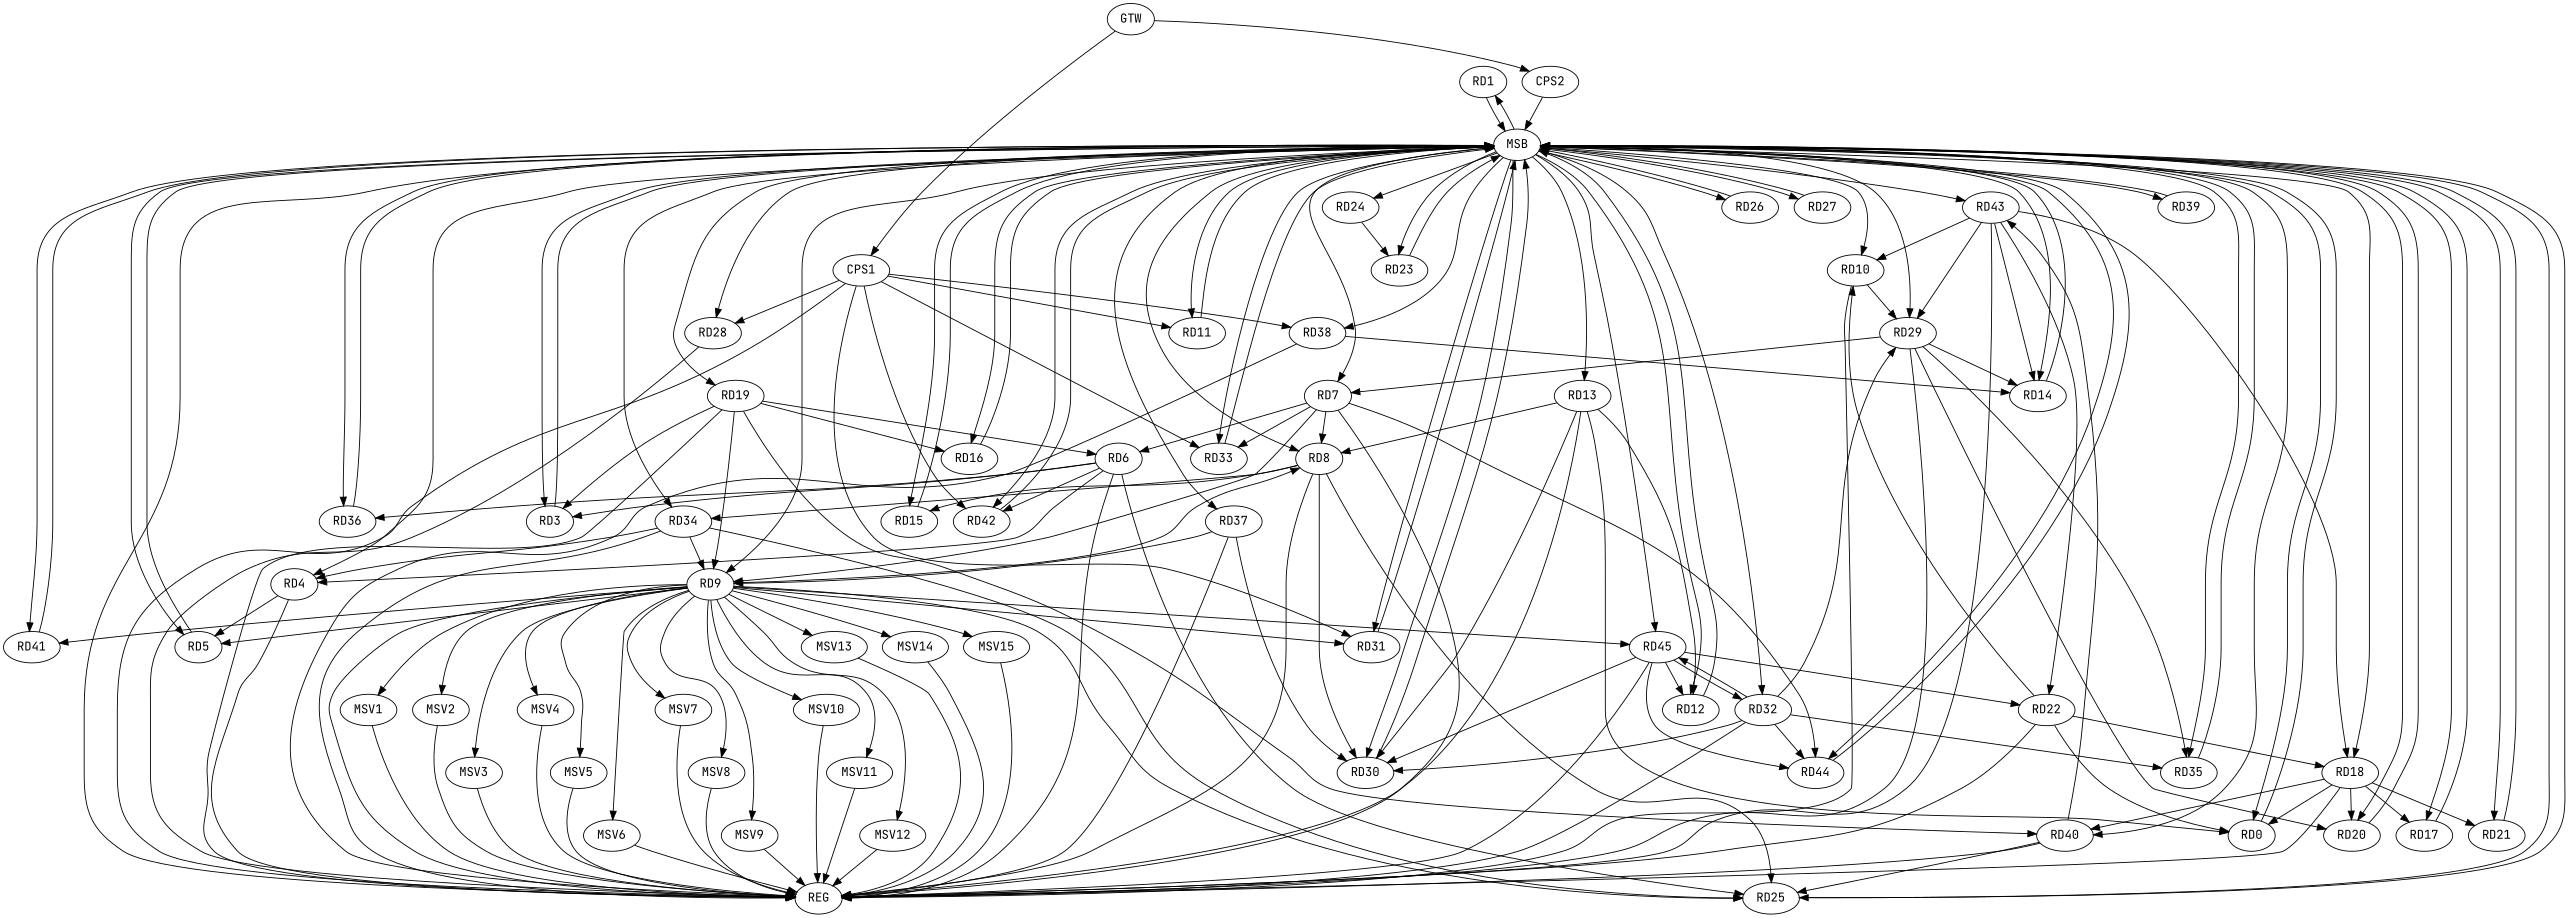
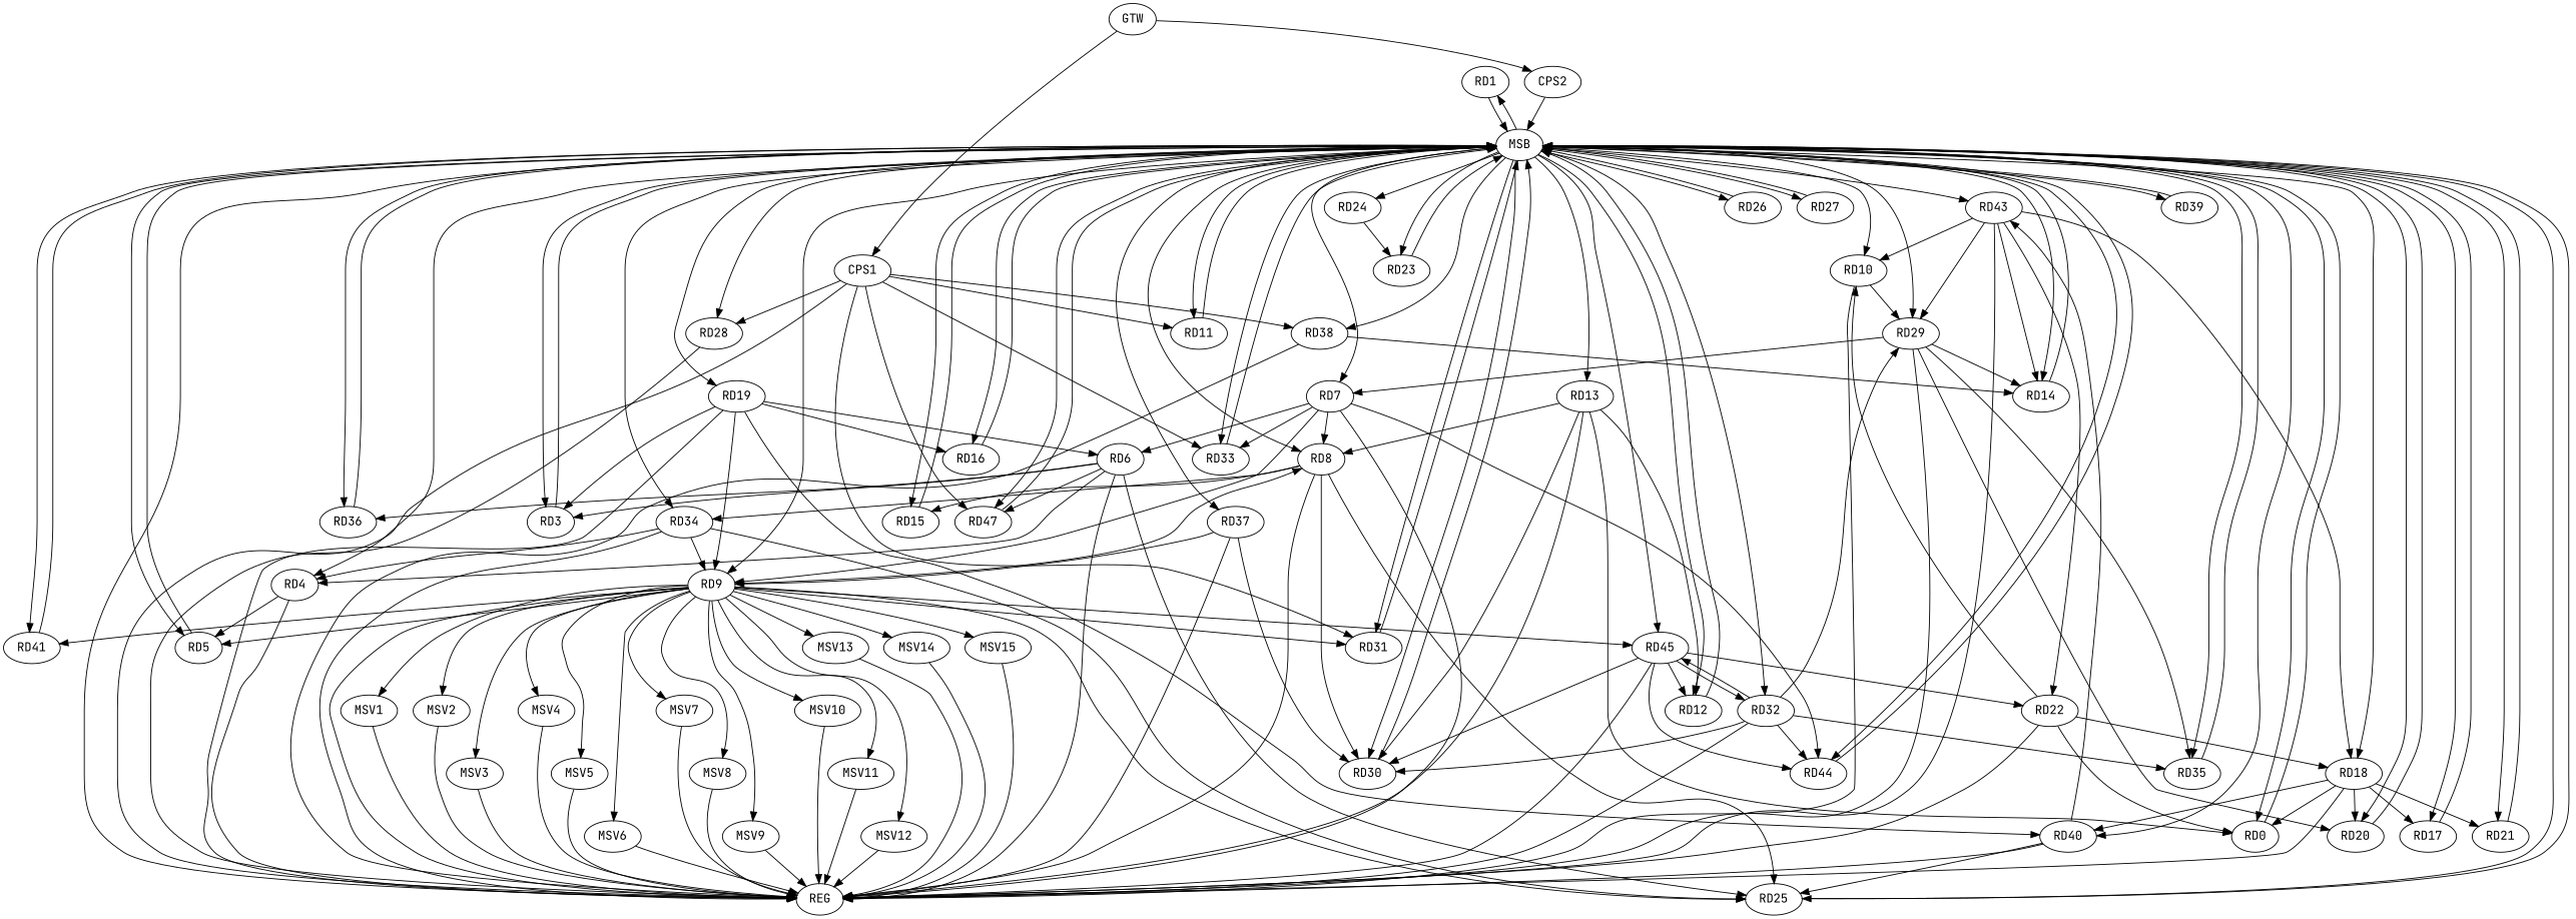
  strict digraph {
    fontname="JetBrains Mono"
    node [fontname="JetBrains Mono"]
    edge [fontname="JetBrains Mono"]
    n1 [label=RD1]
    n2 [label=MSB]
    n3 [label=RD0]
    n4 [label=RD3]
    n5 [label=RD4]
    n6 [label=RD5]
    n7 [label=REG]
    n8 [label=RD25]
    n9 [label=RD36]
-   n10 [label=RD42]
+   n10 [label=RD47]
    n11 [label=RD7]
    n12 [label=RD8]
    n13 [label=RD9]
    n14 [label=RD33]
    n15 [label=RD44]
    n16 [label=RD15]
    n17 [label=RD30]
    n18 [label=RD34]
    n19 [label=RD31]
    n20 [label=RD41]
    n21 [label=RD45]
    n22 [label=RD10]
    n23 [label=RD29]
    n24 [label=RD11]
    n25 [label=RD12]
    n26 [label=RD13]
    n27 [label=RD14]
    n28 [label=RD16]
    n29 [label=RD17]
    n30 [label=RD18]
    n31 [label=RD20]
    n32 [label=RD21]
    n33 [label=RD40]
    n34 [label=RD19]
    n35 [label=RD23]
    n36 [label=RD24]
    n37 [label=RD26]
    n38 [label=RD27]
    n39 [label=RD28]
    n40 [label=RD35]
    n41 [label=RD32]
    n42 [label=RD37]
    n43 [label=RD38]
    n44 [label=RD39]
    n45 [label=RD43]
    n46 [label=RD6]
    n47 [label=MSV1]
    n48 [label=MSV2]
    n49 [label=MSV3]
    n50 [label=MSV4]
    n51 [label=MSV5]
    n52 [label=MSV6]
    n53 [label=MSV7]
    n54 [label=MSV8]
    n55 [label=MSV9]
    n56 [label=MSV10]
    n57 [label=MSV11]
    n58 [label=MSV12]
    n59 [label=MSV13]
    n60 [label=MSV14]
    n61 [label=MSV15]
    n62 [label=RD22]
    n63 [label=CPS1]
    n64 [label=CPS2]
    n65 [label=GTW]
    n1 -> n2
    n2 -> n1
    n2 -> n3
    n2 -> n4
    n2 -> n5
    n2 -> n6
    n2 -> n7
    n2 -> n8
    n2 -> n9
    n2 -> n10
    n2 -> n11
    n2 -> n12
    n2 -> n13
    n2 -> n14
    n2 -> n15
    n2 -> n16
    n2 -> n17
    n2 -> n18
    n2 -> n19
    n2 -> n20
    n2 -> n21
    n2 -> n22
    n2 -> n23
    n2 -> n24
    n2 -> n25
    n2 -> n26
    n2 -> n27
    n2 -> n28
    n2 -> n29
    n2 -> n30
    n2 -> n31
    n2 -> n32
    n2 -> n33
    n2 -> n34
    n2 -> n35
    n2 -> n36
    n2 -> n37
    n2 -> n38
    n2 -> n39
    n2 -> n40
    n2 -> n41
    n2 -> n42
    n2 -> n43
    n2 -> n44
    n2 -> n45
    n3 -> n2
    n4 -> n2
    n5 -> n6
    n5 -> n7
    n6 -> n2
    n8 -> n2
    n9 -> n2
    n10 -> n2
    n11 -> n7
    n11 -> n12
    n11 -> n13
    n11 -> n14
    n11 -> n15
    n11 -> n46
    n12 -> n7
    n12 -> n8
    n12 -> n16
    n12 -> n17
    n12 -> n18
    n13 -> n6
    n13 -> n7
    n13 -> n8
    n13 -> n12
    n13 -> n19
    n13 -> n20
    n13 -> n21
    n13 -> n47
    n13 -> n48
    n13 -> n49
    n13 -> n50
    n13 -> n51
    n13 -> n52
    n13 -> n53
    n13 -> n54
    n13 -> n55
    n13 -> n56
    n13 -> n57
    n13 -> n58
    n13 -> n59
    n13 -> n60
    n13 -> n61
    n14 -> n2
    n15 -> n2
    n16 -> n2
    n17 -> n2
    n18 -> n5
    n18 -> n7
    n18 -> n8
    n18 -> n13
    n19 -> n2
    n20 -> n2
    n21 -> n7
    n21 -> n15
    n21 -> n17
    n21 -> n25
    n21 -> n41
    n21 -> n62
    n22 -> n7
    n22 -> n23
    n23 -> n7
    n23 -> n11
    n23 -> n27
    n23 -> n31
    n23 -> n40
    n24 -> n2
    n25 -> n2
    n26 -> n3
    n26 -> n7
    n26 -> n12
    n26 -> n17
    n26 -> n25
    n27 -> n2
    n28 -> n2
    n29 -> n2
    n30 -> n3
    n30 -> n7
    n30 -> n29
    n30 -> n31
    n30 -> n32
    n30 -> n33
    n31 -> n2
    n32 -> n2
    n33 -> n7
    n33 -> n8
    n33 -> n45
    n34 -> n4
    n34 -> n7
    n34 -> n13
    n34 -> n28
    n34 -> n33
    n34 -> n46
    n35 -> n2
    n36 -> n35
    n37 -> n2
    n38 -> n2
    n39 -> n7
    n40 -> n2
    n41 -> n7
    n41 -> n15
    n41 -> n17
    n41 -> n21
    n41 -> n23
    n41 -> n40
    n42 -> n7
    n42 -> n13
    n42 -> n17
    n43 -> n7
    n43 -> n27
    n44 -> n2
    n45 -> n7
    n45 -> n22
    n45 -> n23
    n45 -> n27
    n45 -> n30
    n45 -> n62
    n46 -> n4
    n46 -> n5
    n46 -> n7
    n46 -> n8
    n46 -> n9
    n46 -> n10
    n47 -> n7
    n48 -> n7
    n49 -> n7
    n50 -> n7
    n51 -> n7
    n52 -> n7
    n53 -> n7
    n54 -> n7
    n55 -> n7
    n56 -> n7
    n57 -> n7
    n58 -> n7
    n59 -> n7
    n60 -> n7
    n61 -> n7
    n62 -> n3
    n62 -> n7
    n62 -> n22
    n62 -> n30
    n63 -> n7
    n63 -> n10
    n63 -> n14
    n63 -> n19
    n63 -> n24
    n63 -> n39
    n63 -> n43
    n64 -> n2
    n65 -> n63
    n65 -> n64
  }
